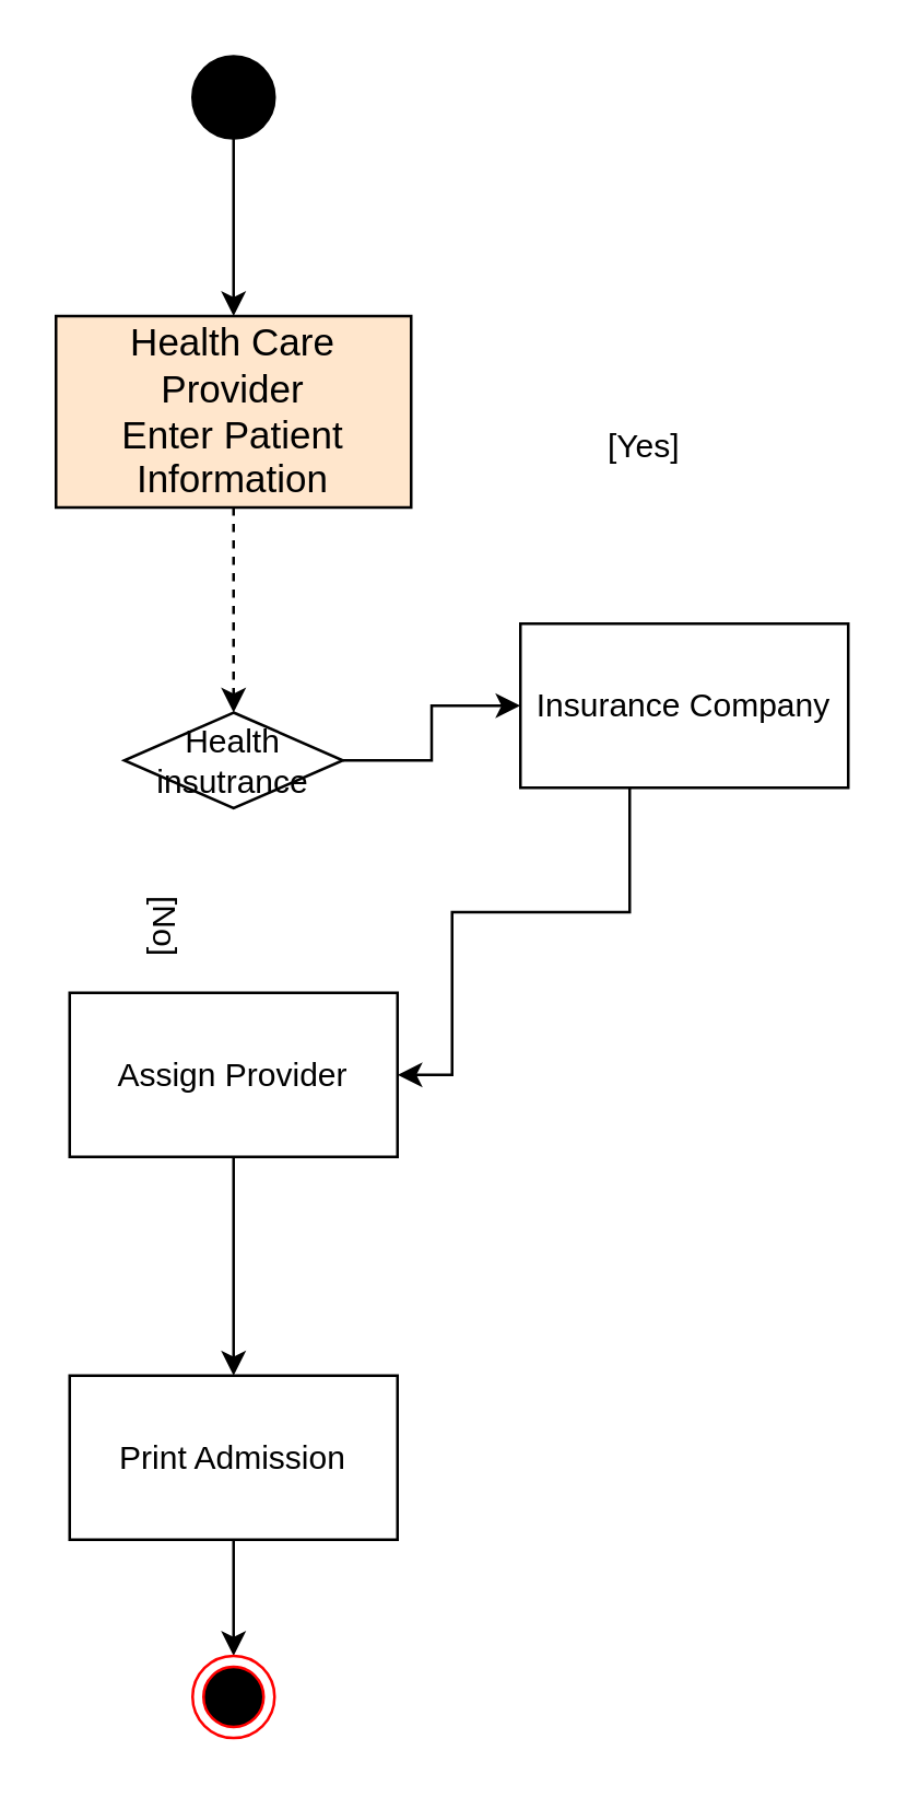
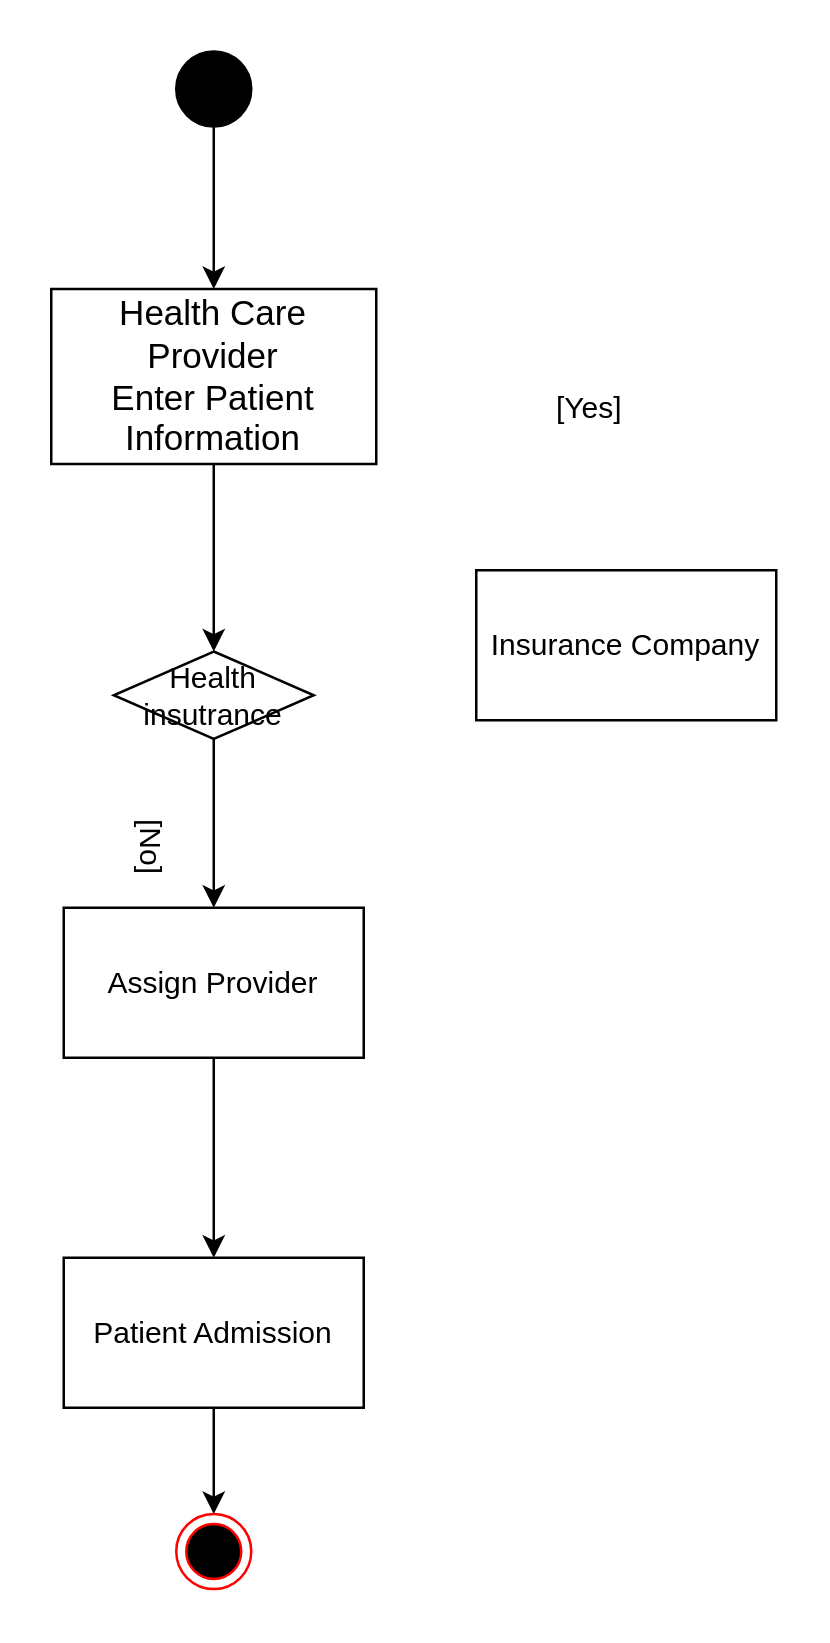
  <mxCell id="0" />
  <mxCell id="1" parent="0" />
  <mxCell id="2" value="" style="edgeStyle=orthogonalEdgeStyle;rounded=0;orthogonalLoop=1;jettySize=auto;html=1;" edge="1" parent="1" source="3" target="5"><mxGeometry relative="1" as="geometry" /></mxCell>
  <mxCell id="3" value="" style="ellipse;fillColor=strokeColor;html=1;" vertex="1" parent="1"><mxGeometry x="70" y="20" width="30" height="30" as="geometry" /></mxCell>
- <mxCell id="4" value="" style="edgeStyle=orthogonalEdgeStyle;rounded=0;orthogonalLoop=1;jettySize=auto;html=1;dashed=1;" edge="1" parent="1" source="5" target="8"><mxGeometry relative="1" as="geometry" /></mxCell>
- <mxCell id="5" value="&lt;span style=&quot;font-size: 14px;&quot;&gt;Health Care Provider&lt;/span&gt;&lt;br&gt;&lt;div&gt;&lt;span style=&quot;font-size: 14px;&quot;&gt;Enter Patient Information&lt;/span&gt;&lt;/div&gt;" style="rounded=0;whiteSpace=wrap;html=1;fillColor=#ffe6cc;" vertex="1" parent="1"><mxGeometry x="20" y="115" width="130" height="70" as="geometry" /></mxCell>
- <mxCell id="6" value="" style="edgeStyle=orthogonalEdgeStyle;rounded=0;orthogonalLoop=1;jettySize=auto;html=1;" edge="1" parent="1" source="8" target="10"><mxGeometry relative="1" as="geometry" /></mxCell>
+ <mxCell id="4" value="" style="edgeStyle=orthogonalEdgeStyle;rounded=0;orthogonalLoop=1;jettySize=auto;html=1;" edge="1" parent="1" source="5" target="8"><mxGeometry relative="1" as="geometry" /></mxCell>
+ <mxCell id="5" value="&lt;span style=&quot;font-size: 14px;&quot;&gt;Health Care Provider&lt;/span&gt;&lt;br&gt;&lt;div&gt;&lt;span style=&quot;font-size: 14px;&quot;&gt;Enter Patient Information&lt;/span&gt;&lt;/div&gt;" style="rounded=0;whiteSpace=wrap;html=1;" vertex="1" parent="1"><mxGeometry x="20" y="115" width="130" height="70" as="geometry" /></mxCell>
+ <mxCell id="7" value="" style="edgeStyle=orthogonalEdgeStyle;rounded=0;orthogonalLoop=1;jettySize=auto;html=1;" edge="1" parent="1" source="8" target="13"><mxGeometry relative="1" as="geometry" /></mxCell>
  <mxCell id="8" value="Health insutrance" style="rhombus;whiteSpace=wrap;html=1;rounded=0;" vertex="1" parent="1"><mxGeometry x="45" y="260" width="80" height="35" as="geometry" /></mxCell>
- <mxCell id="9" style="edgeStyle=orthogonalEdgeStyle;rounded=0;orthogonalLoop=1;jettySize=auto;html=1;entryX=1;entryY=0.5;entryDx=0;entryDy=0;" edge="1" parent="1" source="10" target="13"><mxGeometry relative="1" as="geometry"><Array as="points"><mxPoint x="230" y="333" /><mxPoint x="165" y="333" /><mxPoint x="165" y="393" /></Array></mxGeometry></mxCell>
  <mxCell id="10" value="Insurance Company" style="whiteSpace=wrap;html=1;rounded=0;" vertex="1" parent="1"><mxGeometry x="190" y="227.5" width="120" height="60" as="geometry" /></mxCell>
  <mxCell id="11" value="[Yes]" style="text;html=1;align=center;verticalAlign=middle;resizable=0;points=[];autosize=1;strokeColor=none;fillColor=none;" vertex="1" parent="1"><mxGeometry x="210" y="148" width="50" height="30" as="geometry" /></mxCell>
  <mxCell id="12" value="" style="edgeStyle=orthogonalEdgeStyle;rounded=0;orthogonalLoop=1;jettySize=auto;html=1;" edge="1" parent="1" source="13" target="15"><mxGeometry relative="1" as="geometry" /></mxCell>
  <mxCell id="13" value="Assign Provider" style="whiteSpace=wrap;html=1;rounded=0;" vertex="1" parent="1"><mxGeometry x="25" y="362.5" width="120" height="60" as="geometry" /></mxCell>
  <mxCell id="14" value="" style="edgeStyle=orthogonalEdgeStyle;rounded=0;orthogonalLoop=1;jettySize=auto;html=1;" edge="1" parent="1" source="15" target="16"><mxGeometry relative="1" as="geometry" /></mxCell>
- <mxCell id="15" value="Print Admission" style="whiteSpace=wrap;html=1;rounded=0;" vertex="1" parent="1"><mxGeometry x="25" y="502.5" width="120" height="60" as="geometry" /></mxCell>
+ <mxCell id="15" value="Patient Admission" style="whiteSpace=wrap;html=1;rounded=0;" vertex="1" parent="1"><mxGeometry x="25" y="502.5" width="120" height="60" as="geometry" /></mxCell>
  <mxCell id="16" value="" style="ellipse;html=1;shape=endState;fillColor=#000000;strokeColor=#ff0000;" vertex="1" parent="1"><mxGeometry x="70" y="605" width="30" height="30" as="geometry" /></mxCell>
  <mxCell id="17" value="[No]" style="text;html=1;align=center;verticalAlign=middle;resizable=0;points=[];autosize=1;strokeColor=none;fillColor=none;rotation=90;" vertex="1" parent="1"><mxGeometry x="35" y="323" width="50" height="30" as="geometry" /></mxCell>
